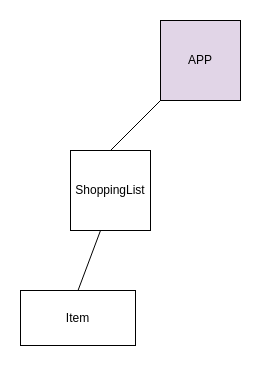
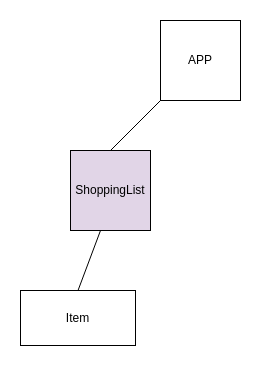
  <mxCell id="0" />
  <mxCell id="1" parent="0" />
- <mxCell id="2" value="APP" style="whiteSpace=wrap;html=1;aspect=fixed;fillColor=#e1d5e7;" vertex="1" parent="1"><mxGeometry x="160" y="20" width="80" height="80" as="geometry" /></mxCell>
+ <mxCell id="2" value="APP" style="whiteSpace=wrap;html=1;aspect=fixed;" vertex="1" parent="1"><mxGeometry x="160" y="20" width="80" height="80" as="geometry" /></mxCell>
  <mxCell id="3" value="Item" style="whiteSpace=wrap;html=1;aspect=fixed;" vertex="1" parent="1"><mxGeometry x="20" y="290" width="115" height="55" as="geometry" /></mxCell>
- <mxCell id="4" value="ShoppingList" style="whiteSpace=wrap;html=1;aspect=fixed;" vertex="1" parent="1"><mxGeometry x="70" y="150" width="80" height="80" as="geometry" /></mxCell>
+ <mxCell id="4" value="ShoppingList" style="whiteSpace=wrap;html=1;aspect=fixed;fillColor=#e1d5e7;" vertex="1" parent="1"><mxGeometry x="70" y="150" width="80" height="80" as="geometry" /></mxCell>
  <mxCell id="5" value="" style="endArrow=none;html=1;" edge="1" parent="1"><mxGeometry width="50" height="50" relative="1" as="geometry"><mxPoint x="110" y="150" as="sourcePoint" /><mxPoint x="160" y="100" as="targetPoint" /></mxGeometry></mxCell>
  <mxCell id="6" value="" style="endArrow=none;html=1;exitX=0.5;exitY=0;exitDx=0;exitDy=0;" edge="1" parent="1" source="3"><mxGeometry width="50" height="50" relative="1" as="geometry"><mxPoint x="50" y="280" as="sourcePoint" /><mxPoint x="100" y="230" as="targetPoint" /></mxGeometry></mxCell>
